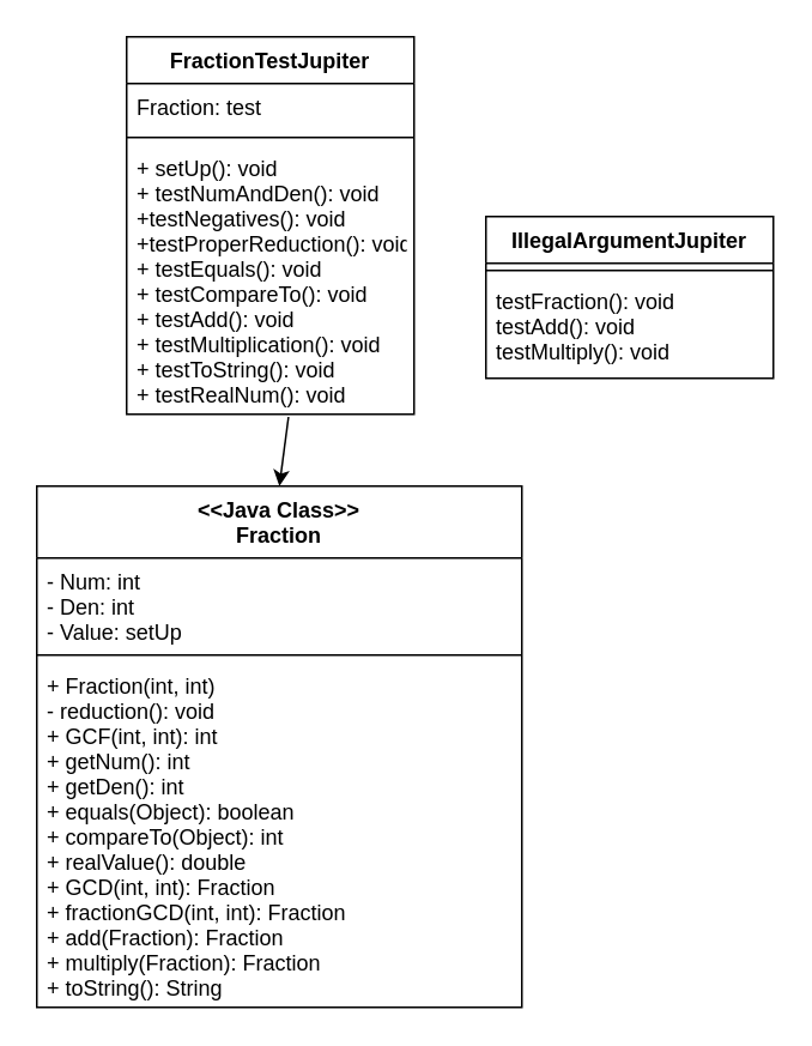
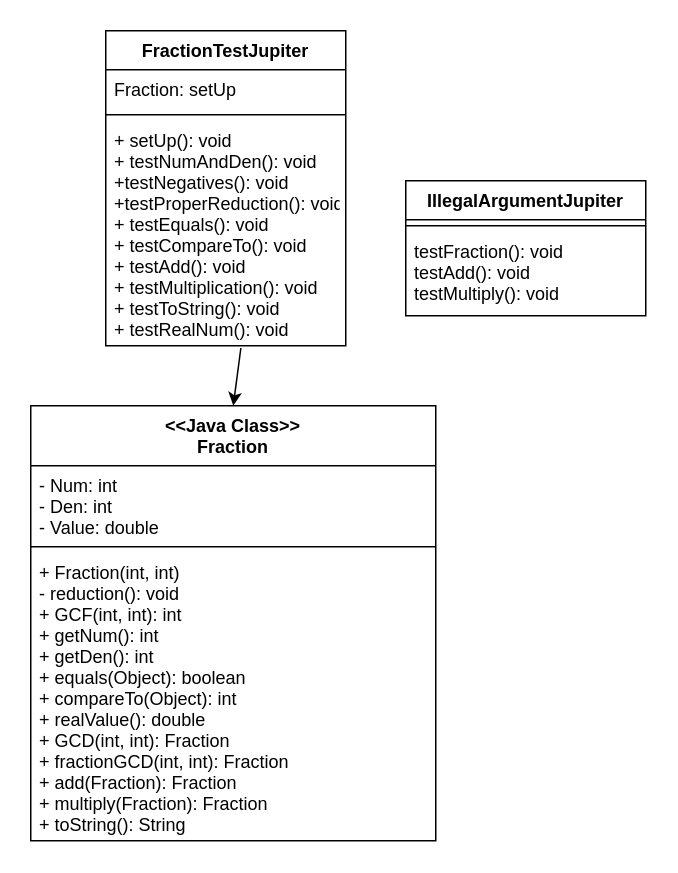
  <mxCell id="0" />
  <mxCell id="1" parent="0" />
  <mxCell id="2" value="IllegalArgumentJupiter" style="swimlane;fontStyle=1;align=center;verticalAlign=top;childLayout=stackLayout;horizontal=1;startSize=26;horizontalStack=0;resizeParent=1;resizeParentMax=0;resizeLast=0;collapsible=1;marginBottom=0;" parent="1" vertex="1"><mxGeometry x="270" y="120" width="160" height="90" as="geometry" /></mxCell>
  <mxCell id="3" value="" style="line;strokeWidth=1;fillColor=none;align=left;verticalAlign=middle;spacingTop=-1;spacingLeft=3;spacingRight=3;rotatable=0;labelPosition=right;points=[];portConstraint=eastwest;" parent="2" vertex="1"><mxGeometry y="26" width="160" height="8" as="geometry" /></mxCell>
  <mxCell id="4" value="testFraction(): void&#10;testAdd(): void&#10;testMultiply(): void" style="text;strokeColor=none;fillColor=none;align=left;verticalAlign=top;spacingLeft=4;spacingRight=4;overflow=hidden;rotatable=0;points=[[0,0.5],[1,0.5]];portConstraint=eastwest;" parent="2" vertex="1"><mxGeometry y="34" width="160" height="56" as="geometry" /></mxCell>
  <mxCell id="5" value="FractionTestJupiter" style="swimlane;fontStyle=1;align=center;verticalAlign=top;childLayout=stackLayout;horizontal=1;startSize=26;horizontalStack=0;resizeParent=1;resizeParentMax=0;resizeLast=0;collapsible=1;marginBottom=0;" parent="1" vertex="1"><mxGeometry x="70" y="20" width="160" height="210" as="geometry" /></mxCell>
- <mxCell id="6" value="Fraction: test" style="text;strokeColor=none;fillColor=none;align=left;verticalAlign=top;spacingLeft=4;spacingRight=4;overflow=hidden;rotatable=0;points=[[0,0.5],[1,0.5]];portConstraint=eastwest;" parent="5" vertex="1"><mxGeometry y="26" width="160" height="26" as="geometry" /></mxCell>
+ <mxCell id="6" value="Fraction: setUp" style="text;strokeColor=none;fillColor=none;align=left;verticalAlign=top;spacingLeft=4;spacingRight=4;overflow=hidden;rotatable=0;points=[[0,0.5],[1,0.5]];portConstraint=eastwest;" parent="5" vertex="1"><mxGeometry y="26" width="160" height="26" as="geometry" /></mxCell>
  <mxCell id="7" value="" style="line;strokeWidth=1;fillColor=none;align=left;verticalAlign=middle;spacingTop=-1;spacingLeft=3;spacingRight=3;rotatable=0;labelPosition=right;points=[];portConstraint=eastwest;" parent="5" vertex="1"><mxGeometry y="52" width="160" height="8" as="geometry" /></mxCell>
  <mxCell id="8" value="+ setUp(): void&#10;+ testNumAndDen(): void&#10;+testNegatives(): void&#10;+testProperReduction(): void&#10;+ testEquals(): void&#10;+ testCompareTo(): void&#10;+ testAdd(): void&#10;+ testMultiplication(): void&#10;+ testToString(): void&#10;+ testRealNum(): void&#10;" style="text;strokeColor=none;fillColor=none;align=left;verticalAlign=top;spacingLeft=4;spacingRight=4;overflow=hidden;rotatable=0;points=[[0,0.5],[1,0.5]];portConstraint=eastwest;" parent="5" vertex="1"><mxGeometry y="60" width="160" height="150" as="geometry" /></mxCell>
  <mxCell id="9" value="" style="endArrow=classic;html=1;exitX=0.563;exitY=1.01;exitDx=0;exitDy=0;exitPerimeter=0;entryX=0.5;entryY=0;entryDx=0;entryDy=0;" parent="1" source="8" target="10" edge="1"><mxGeometry width="50" height="50" relative="1" as="geometry"><mxPoint x="385" y="510" as="sourcePoint" /><mxPoint x="408" y="438.538" as="targetPoint" /></mxGeometry></mxCell>
  <mxCell id="10" value="&lt;&lt;Java Class&gt;&gt;&#10;Fraction" style="swimlane;fontStyle=1;align=center;verticalAlign=top;childLayout=stackLayout;horizontal=1;startSize=40;horizontalStack=0;resizeParent=1;resizeParentMax=0;resizeLast=0;collapsible=1;marginBottom=0;" vertex="1" parent="1"><mxGeometry x="20" y="270" width="270" height="290" as="geometry" /></mxCell>
- <mxCell id="11" value="- Num: int&#10;- Den: int&#10;- Value: setUp" style="text;strokeColor=none;fillColor=none;align=left;verticalAlign=top;spacingLeft=4;spacingRight=4;overflow=hidden;rotatable=0;points=[[0,0.5],[1,0.5]];portConstraint=eastwest;" vertex="1" parent="10"><mxGeometry y="40" width="270" height="50" as="geometry" /></mxCell>
+ <mxCell id="11" value="- Num: int&#10;- Den: int&#10;- Value: double" style="text;strokeColor=none;fillColor=none;align=left;verticalAlign=top;spacingLeft=4;spacingRight=4;overflow=hidden;rotatable=0;points=[[0,0.5],[1,0.5]];portConstraint=eastwest;" vertex="1" parent="10"><mxGeometry y="40" width="270" height="50" as="geometry" /></mxCell>
  <mxCell id="12" value="" style="line;strokeWidth=1;fillColor=none;align=left;verticalAlign=middle;spacingTop=-1;spacingLeft=3;spacingRight=3;rotatable=0;labelPosition=right;points=[];portConstraint=eastwest;" vertex="1" parent="10"><mxGeometry y="90" width="270" height="8" as="geometry" /></mxCell>
  <mxCell id="13" value="+ Fraction(int, int)&#10;- reduction(): void&#10;+ GCF(int, int): int&#10;+ getNum(): int&#10;+ getDen(): int&#10;+ equals(Object): boolean&#10;+ compareTo(Object): int&#10;+ realValue(): double&#10;+ GCD(int, int): Fraction&#10;+ fractionGCD(int, int): Fraction&#10;+ add(Fraction): Fraction&#10;+ multiply(Fraction): Fraction&#10;+ toString(): String" style="text;strokeColor=none;fillColor=none;align=left;verticalAlign=top;spacingLeft=4;spacingRight=4;overflow=hidden;rotatable=0;points=[[0,0.5],[1,0.5]];portConstraint=eastwest;" vertex="1" parent="10"><mxGeometry y="98" width="270" height="192" as="geometry" /></mxCell>
